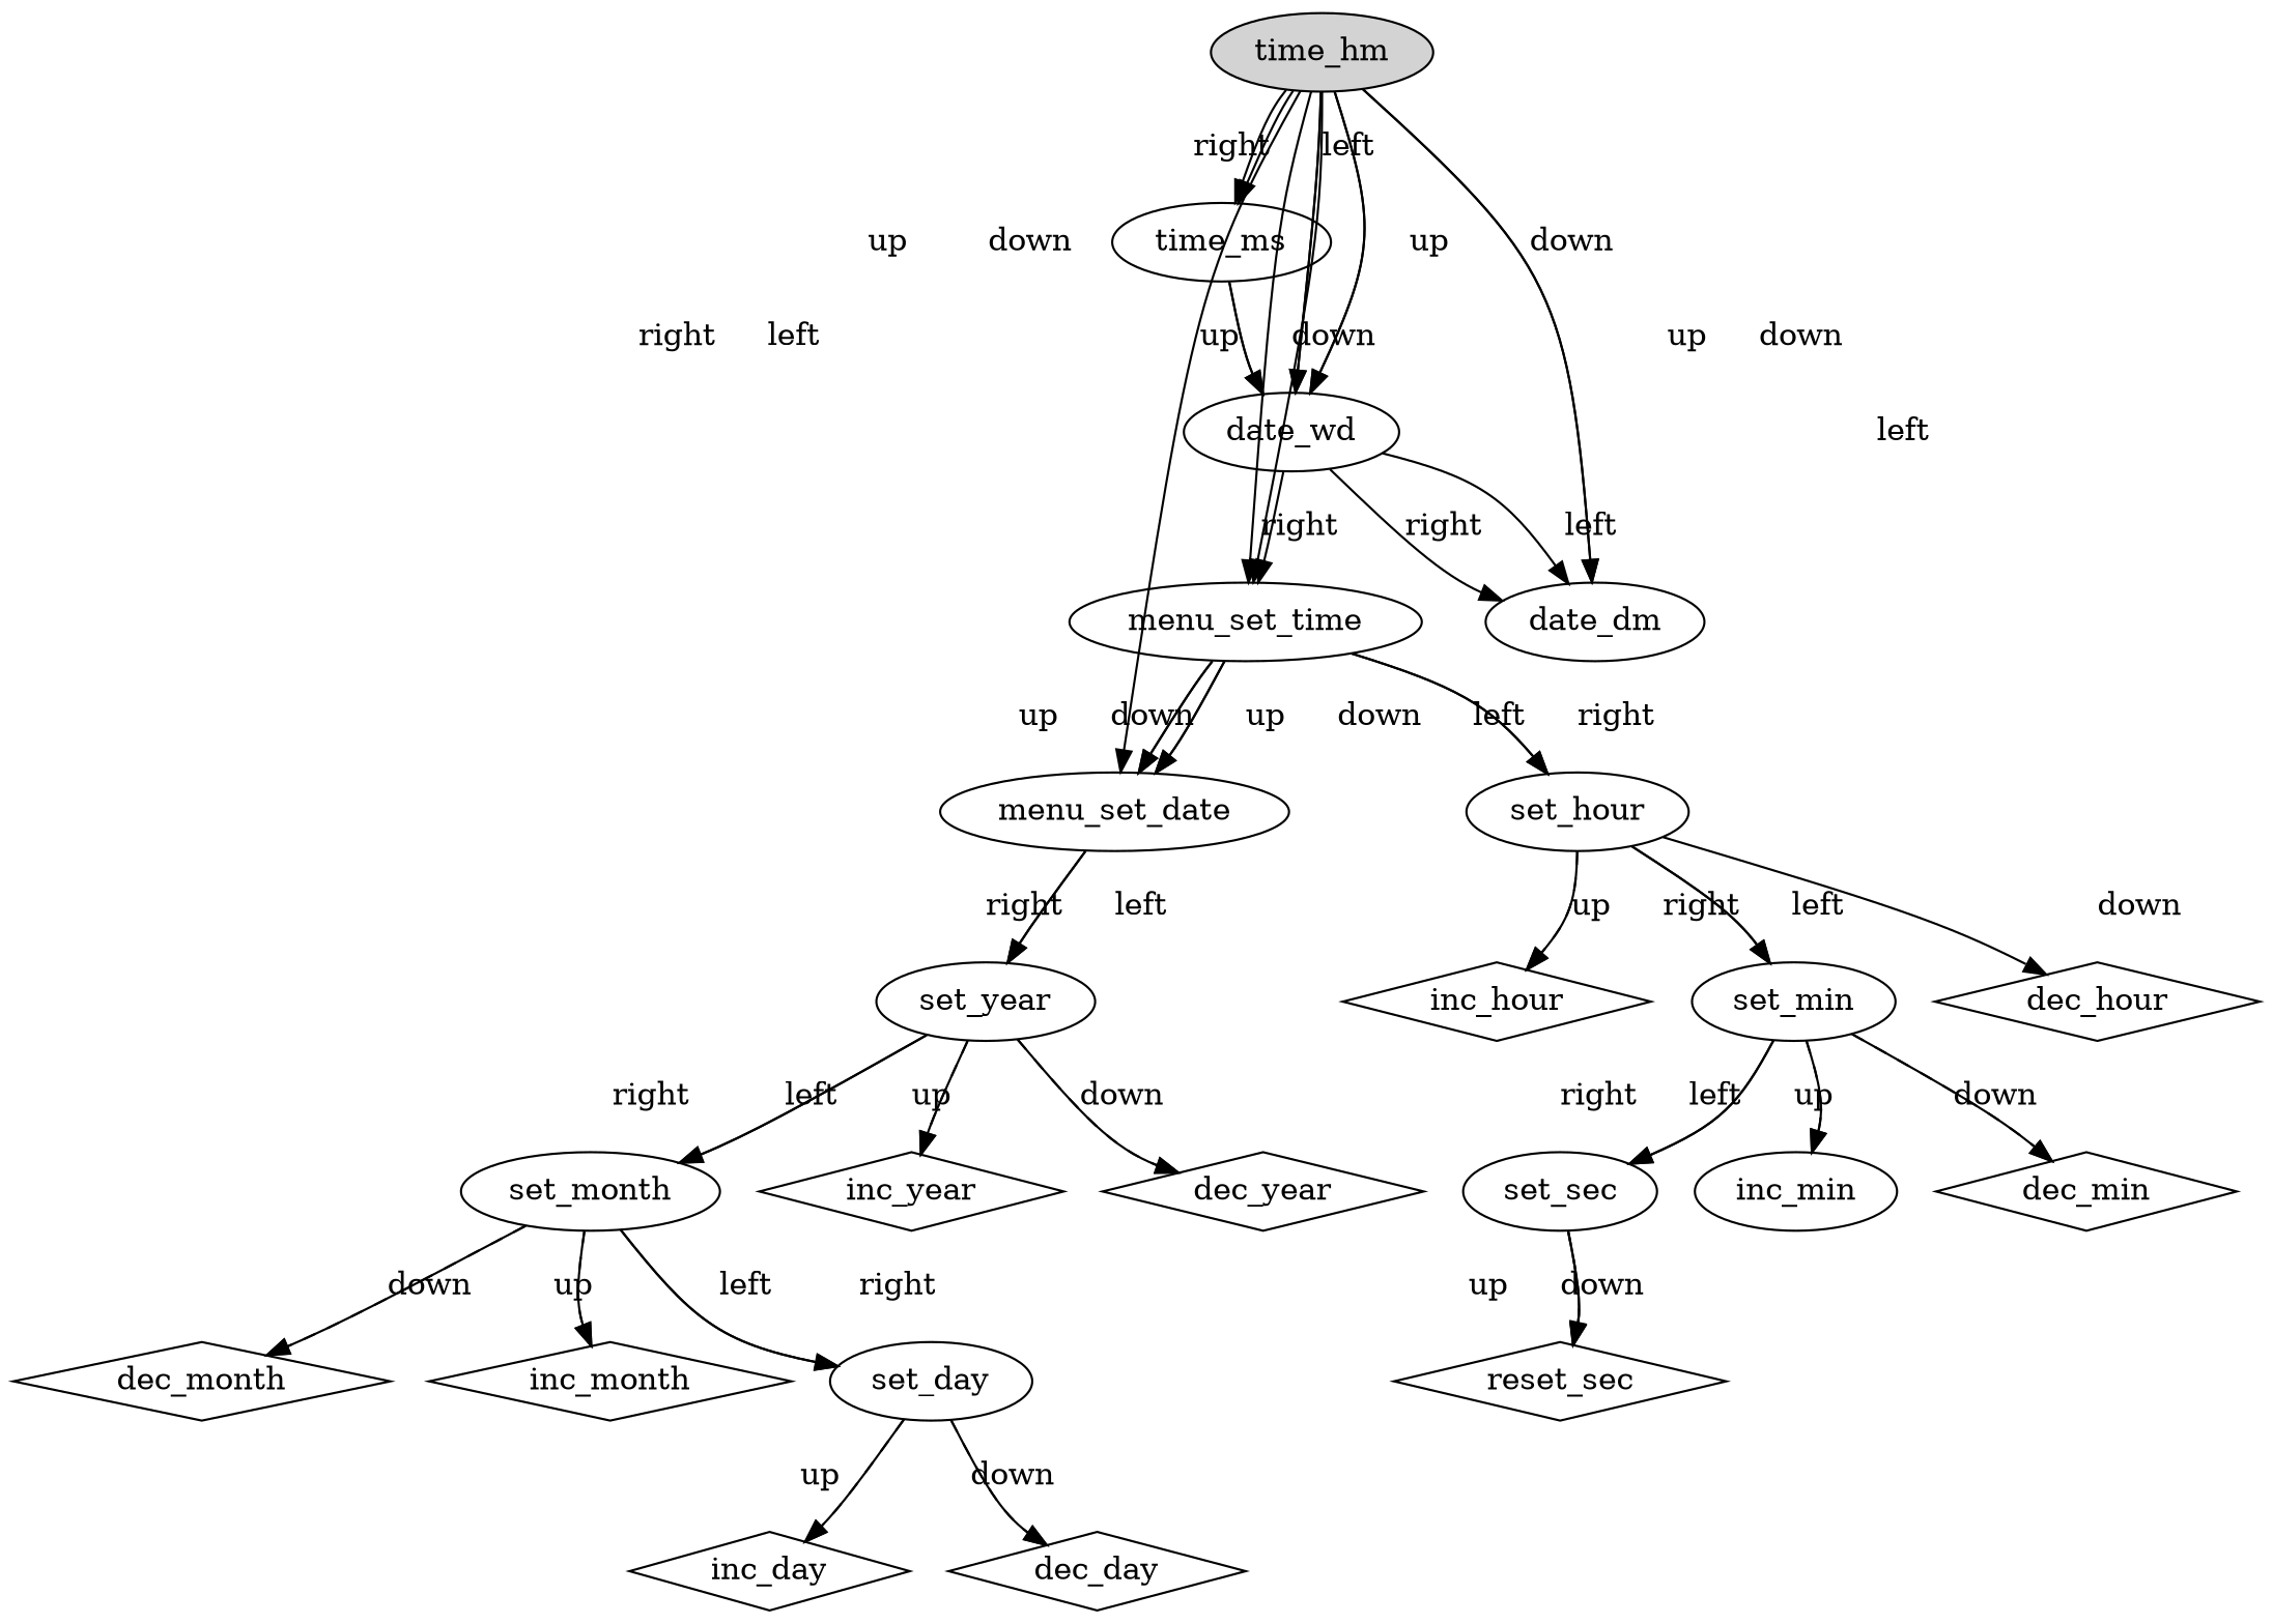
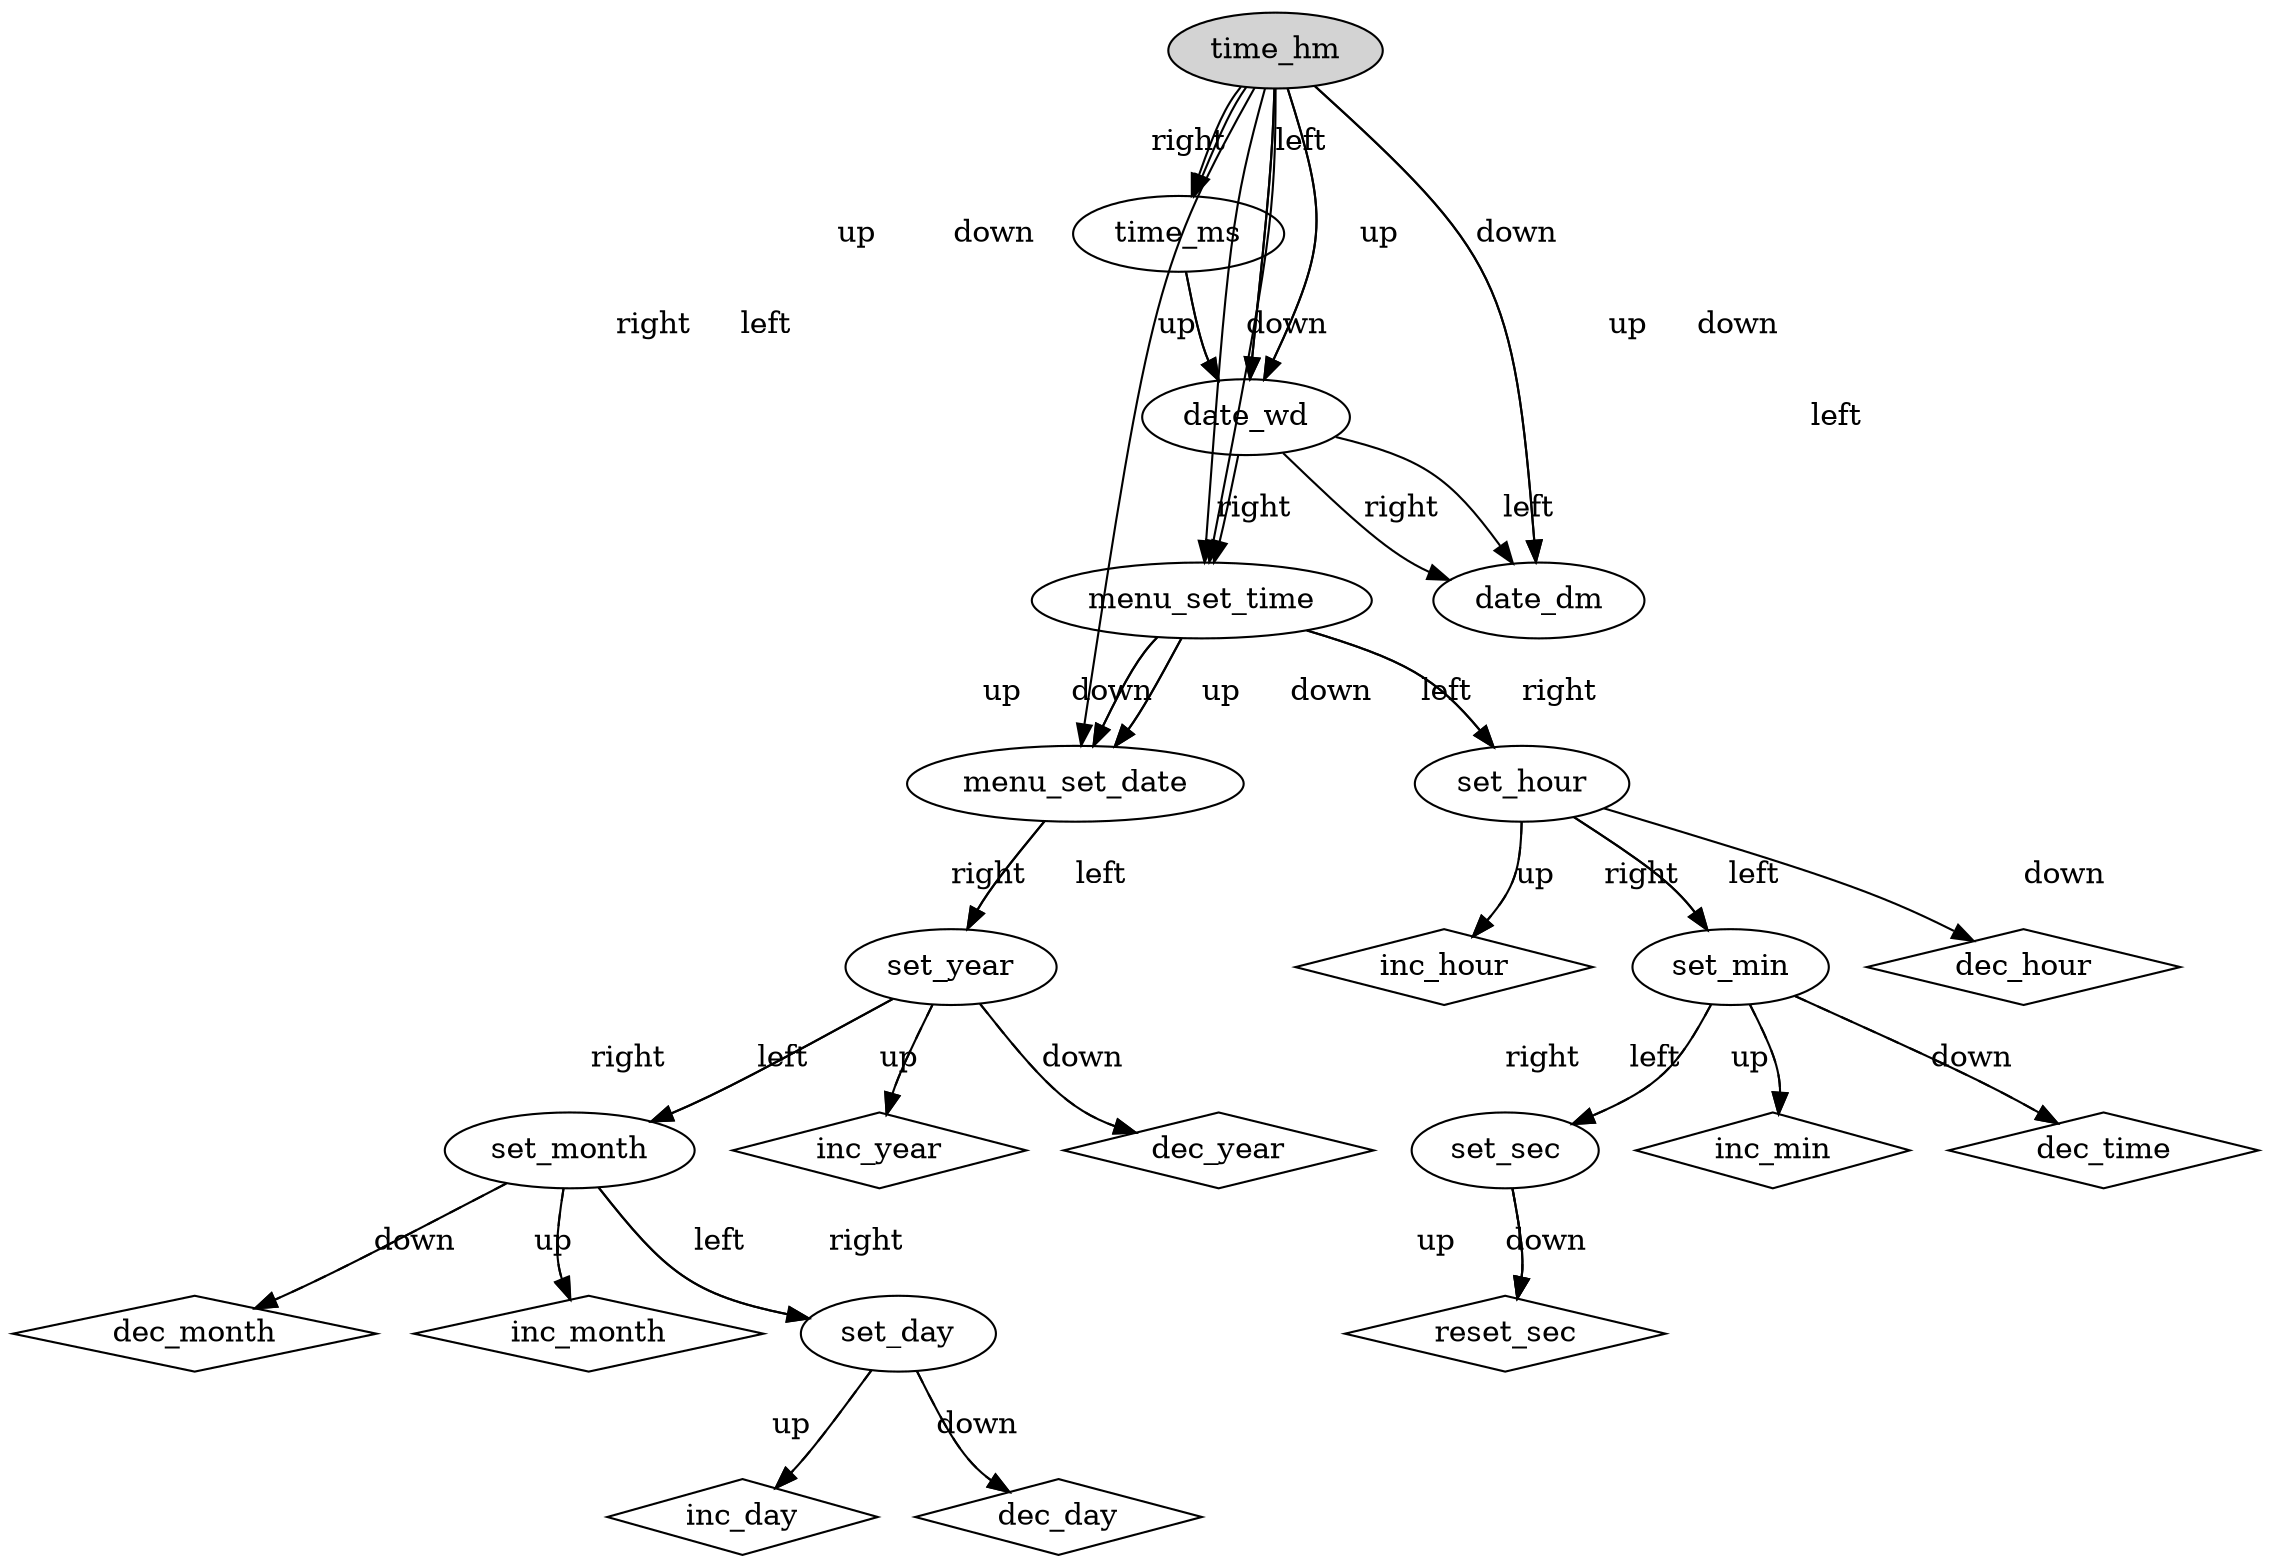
  digraph {
    splines=curved
    time_hm [style=filled]
    date_wd
    time_ms
    menu_set_time
    date_dm
    menu_set_date
    set_hour
    set_year
    set_min
    inc_hour [shape=diamond]
    dec_hour [shape=diamond]
    set_month
    inc_year [shape=diamond]
    dec_year [shape=diamond]
    set_sec
-   inc_min [shape=ellipse]
-   dec_min [shape=diamond]
+   inc_min [shape=diamond]
+   dec_min [shape=diamond label=dec_time]
    reset_sec [shape=diamond]
    set_day
    inc_month [shape=diamond]
    dec_month [shape=diamond]
    inc_day [shape=diamond]
    dec_day [shape=diamond]
    time_hm -> date_wd [label=up]
    time_hm -> date_wd [label=down]
    time_hm -> time_ms [label=left]
    time_hm -> menu_set_time [label=right]
    date_wd -> time_hm [label=up]
    date_wd -> time_hm [label=down]
    date_wd -> menu_set_time [label=right]
    date_wd -> date_dm [label=left]
    time_ms -> time_hm [label=right]
    time_ms -> date_wd [label=up]
    time_ms -> date_wd [label=down]
    menu_set_time -> time_hm [label=left]
    menu_set_time -> menu_set_date [label=down]
    menu_set_time -> menu_set_date [label=up]
    menu_set_time -> set_hour [label=right]
    date_dm -> time_hm [label=up]
    date_dm -> time_hm [label=down]
    date_dm -> date_wd [label=right]
    menu_set_date -> time_hm [label=left]
    menu_set_date -> menu_set_time [label=down]
    menu_set_date -> menu_set_time [label=up]
    menu_set_date -> set_year [label=right]
    set_hour -> menu_set_time [label=left]
    set_hour -> set_min [label=right]
    set_hour -> inc_hour [label=up]
    set_hour -> dec_hour [label=down]
    set_year -> menu_set_date [label=left]
    set_year -> set_month [label=right]
    set_year -> inc_year [label=up]
    set_year -> dec_year [label=down]
    set_min -> set_hour [label=left]
    set_min -> set_sec [label=right]
    set_min -> inc_min [label=up]
    set_min -> dec_min [label=down]
    inc_hour -> set_hour [style=dashed]
    set_month -> set_year [label=left]
    set_month -> set_day [label=right]
    set_month -> inc_month [label=up]
    set_month -> dec_month [label=down]
    inc_year -> set_year [style=dashed]
    dec_year -> set_year [style=dashed]
-   set_sec -> set_min [label=left]
+   set_sec -> set_min [label=left style=dashed]
    set_sec -> reset_sec [label=up]
    set_sec -> reset_sec [label=down]
    inc_min -> set_min [style=dashed]
    dec_min -> set_min [style=dashed]
    reset_sec -> set_sec [style=dashed]
    set_day -> set_month [label=left]
    set_day -> inc_day [label=up]
    set_day -> dec_day [label=down]
    inc_month -> set_month [style=dashed]
    dec_month -> set_month [style=dashed]
    inc_day -> set_day [style=dashed]
    dec_day -> set_day [style=dashed]
  }
